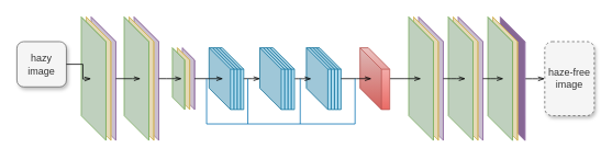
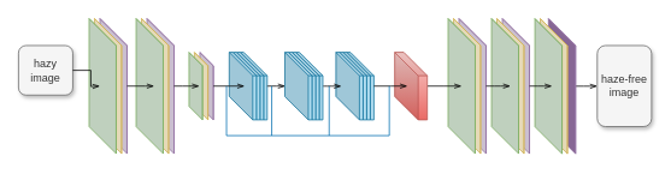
  <mxCell id="0" />
  <mxCell id="1" parent="0" />
  <mxCell id="2" value="" style="shape=cube;whiteSpace=wrap;html=1;boundedLbl=1;backgroundOutline=1;darkOpacity=0.05;darkOpacity2=0.1;size=26;shadow=0;comic=0;fillColor=#b1ddf0;strokeColor=#10739e;" parent="1" vertex="1"><mxGeometry x="265" y="57.5" width="30" height="75" as="geometry" /></mxCell>
  <mxCell id="3" value="hazy&lt;br&gt;image&lt;br&gt;" style="rounded=1;whiteSpace=wrap;html=1;fillColor=#f5f5f5;strokeColor=#666666;fontColor=#333333;shadow=1;" parent="1" vertex="1"><mxGeometry x="20" y="50" width="60" height="55" as="geometry" /></mxCell>
- <mxCell id="4" value="haze-free&lt;br&gt;image&lt;br&gt;" style="rounded=1;whiteSpace=wrap;html=1;fillColor=#f5f5f5;strokeColor=#666666;fontColor=#333333;shadow=1;dashed=1;" parent="1" vertex="1"><mxGeometry x="660" y="50" width="60" height="90" as="geometry" /></mxCell>
+ <mxCell id="4" value="haze-free&lt;br&gt;image&lt;br&gt;" style="rounded=1;whiteSpace=wrap;html=1;fillColor=#f5f5f5;strokeColor=#666666;fontColor=#333333;shadow=1;" parent="1" vertex="1"><mxGeometry x="660" y="50" width="60" height="90" as="geometry" /></mxCell>
  <mxCell id="5" value="" style="shape=cube;whiteSpace=wrap;html=1;boundedLbl=1;backgroundOutline=1;darkOpacity=0.05;darkOpacity2=0.1;size=30;shadow=0;comic=0;fillColor=#e1d5e7;strokeColor=#9673a6;" parent="1" vertex="1"><mxGeometry x="110" y="20" width="30" height="150" as="geometry" /></mxCell>
  <mxCell id="6" value="" style="shape=cube;whiteSpace=wrap;html=1;boundedLbl=1;backgroundOutline=1;darkOpacity=0.05;darkOpacity2=0.1;size=30;shadow=0;comic=0;fillColor=#fff2cc;strokeColor=#d6b656;" parent="1" vertex="1"><mxGeometry x="104" y="20" width="30" height="150" as="geometry" /></mxCell>
  <mxCell id="7" value="" style="shape=cube;whiteSpace=wrap;html=1;boundedLbl=1;backgroundOutline=1;darkOpacity=0.05;darkOpacity2=0.1;size=30;shadow=0;comic=0;fillColor=#d5e8d4;strokeColor=#82b366;" parent="1" vertex="1"><mxGeometry x="98" y="20" width="30" height="150" as="geometry" /></mxCell>
  <mxCell id="8" value="" style="shape=cube;whiteSpace=wrap;html=1;boundedLbl=1;backgroundOutline=1;darkOpacity=0.05;darkOpacity2=0.1;size=30;shadow=0;comic=0;fillColor=#e1d5e7;strokeColor=#9673a6;" parent="1" vertex="1"><mxGeometry x="162" y="20" width="30" height="150" as="geometry" /></mxCell>
  <mxCell id="9" value="" style="shape=cube;whiteSpace=wrap;html=1;boundedLbl=1;backgroundOutline=1;darkOpacity=0.05;darkOpacity2=0.1;size=30;shadow=0;comic=0;fillColor=#fff2cc;strokeColor=#d6b656;" parent="1" vertex="1"><mxGeometry x="156" y="20" width="30" height="150" as="geometry" /></mxCell>
  <mxCell id="10" value="" style="shape=cube;whiteSpace=wrap;html=1;boundedLbl=1;backgroundOutline=1;darkOpacity=0.05;darkOpacity2=0.1;size=30;shadow=0;comic=0;fillColor=#d5e8d4;strokeColor=#82b366;" parent="1" vertex="1"><mxGeometry x="150" y="20" width="30" height="150" as="geometry" /></mxCell>
  <mxCell id="11" value="" style="shape=cube;whiteSpace=wrap;html=1;boundedLbl=1;backgroundOutline=1;darkOpacity=0.05;darkOpacity2=0.1;size=30;shadow=0;comic=0;fillColor=#e1d5e7;strokeColor=#9673a6;gradientColor=none;" parent="1" vertex="1"><mxGeometry x="220.5" y="57.5" width="15" height="75" as="geometry" /></mxCell>
  <mxCell id="12" value="" style="shape=cube;whiteSpace=wrap;html=1;boundedLbl=1;backgroundOutline=1;darkOpacity=0.05;darkOpacity2=0.1;size=30;shadow=0;comic=0;fillColor=#fff2cc;strokeColor=#d6b656;gradientColor=none;" parent="1" vertex="1"><mxGeometry x="214.5" y="57.5" width="15" height="75" as="geometry" /></mxCell>
  <mxCell id="13" value="" style="shape=cube;whiteSpace=wrap;html=1;boundedLbl=1;backgroundOutline=1;darkOpacity=0.05;darkOpacity2=0.1;size=30;shadow=0;comic=0;fillColor=#d5e8d4;strokeColor=#82b366;gradientColor=none;" parent="1" vertex="1"><mxGeometry x="208.5" y="57.5" width="15" height="75" as="geometry" /></mxCell>
  <mxCell id="14" value="" style="shape=cube;whiteSpace=wrap;html=1;boundedLbl=1;backgroundOutline=1;darkOpacity=0.05;darkOpacity2=0.1;size=26;shadow=0;comic=0;fillColor=#b1ddf0;strokeColor=#10739e;" parent="1" vertex="1"><mxGeometry x="261" y="57.5" width="30" height="75" as="geometry" /></mxCell>
  <mxCell id="15" value="" style="shape=cube;whiteSpace=wrap;html=1;boundedLbl=1;backgroundOutline=1;darkOpacity=0.05;darkOpacity2=0.1;size=26;shadow=0;comic=0;fillColor=#b1ddf0;strokeColor=#10739e;" parent="1" vertex="1"><mxGeometry x="257" y="57.5" width="30" height="75" as="geometry" /></mxCell>
  <mxCell id="16" value="" style="shape=cube;whiteSpace=wrap;html=1;boundedLbl=1;backgroundOutline=1;darkOpacity=0.05;darkOpacity2=0.1;size=26;shadow=0;comic=0;fillColor=#b1ddf0;strokeColor=#10739e;" parent="1" vertex="1"><mxGeometry x="253" y="57.5" width="30" height="75" as="geometry" /></mxCell>
  <mxCell id="17" value="" style="shape=cube;whiteSpace=wrap;html=1;boundedLbl=1;backgroundOutline=1;darkOpacity=0.05;darkOpacity2=0.1;size=26;shadow=0;comic=0;fillColor=#b1ddf0;strokeColor=#10739e;" parent="1" vertex="1"><mxGeometry x="326.5" y="57.5" width="30" height="75" as="geometry" /></mxCell>
  <mxCell id="18" value="" style="shape=cube;whiteSpace=wrap;html=1;boundedLbl=1;backgroundOutline=1;darkOpacity=0.05;darkOpacity2=0.1;size=26;shadow=0;comic=0;fillColor=#b1ddf0;strokeColor=#10739e;" parent="1" vertex="1"><mxGeometry x="322.5" y="57.5" width="30" height="75" as="geometry" /></mxCell>
  <mxCell id="19" value="" style="shape=cube;whiteSpace=wrap;html=1;boundedLbl=1;backgroundOutline=1;darkOpacity=0.05;darkOpacity2=0.1;size=26;shadow=0;comic=0;fillColor=#b1ddf0;strokeColor=#10739e;" parent="1" vertex="1"><mxGeometry x="318.5" y="57.5" width="30" height="75" as="geometry" /></mxCell>
  <mxCell id="20" value="" style="shape=cube;whiteSpace=wrap;html=1;boundedLbl=1;backgroundOutline=1;darkOpacity=0.05;darkOpacity2=0.1;size=26;shadow=0;comic=0;fillColor=#b1ddf0;strokeColor=#10739e;" parent="1" vertex="1"><mxGeometry x="314.5" y="57.5" width="30" height="75" as="geometry" /></mxCell>
  <mxCell id="21" value="" style="shape=cube;whiteSpace=wrap;html=1;boundedLbl=1;backgroundOutline=1;darkOpacity=0.05;darkOpacity2=0.1;size=26;shadow=0;comic=0;fillColor=#b1ddf0;strokeColor=#10739e;" parent="1" vertex="1"><mxGeometry x="383" y="57.5" width="30" height="75" as="geometry" /></mxCell>
  <mxCell id="22" value="" style="shape=cube;whiteSpace=wrap;html=1;boundedLbl=1;backgroundOutline=1;darkOpacity=0.05;darkOpacity2=0.1;size=26;shadow=0;comic=0;fillColor=#b1ddf0;strokeColor=#10739e;" parent="1" vertex="1"><mxGeometry x="379" y="57.5" width="30" height="75" as="geometry" /></mxCell>
  <mxCell id="23" value="" style="shape=cube;whiteSpace=wrap;html=1;boundedLbl=1;backgroundOutline=1;darkOpacity=0.05;darkOpacity2=0.1;size=26;shadow=0;comic=0;fillColor=#b1ddf0;strokeColor=#10739e;" parent="1" vertex="1"><mxGeometry x="375" y="57.5" width="30" height="75" as="geometry" /></mxCell>
  <mxCell id="24" value="" style="shape=cube;whiteSpace=wrap;html=1;boundedLbl=1;backgroundOutline=1;darkOpacity=0.05;darkOpacity2=0.1;size=26;shadow=0;comic=0;fillColor=#b1ddf0;strokeColor=#10739e;" parent="1" vertex="1"><mxGeometry x="371" y="57.5" width="30" height="75" as="geometry" /></mxCell>
  <mxCell id="25" value="" style="shape=cube;whiteSpace=wrap;html=1;boundedLbl=1;backgroundOutline=1;darkOpacity=0.05;darkOpacity2=0.1;size=30;shadow=0;comic=0;fillColor=#e1d5e7;strokeColor=#9673a6;labelBackgroundColor=none;fontColor=#000000;" parent="1" vertex="1"><mxGeometry x="507" y="20" width="30" height="150" as="geometry" /></mxCell>
  <mxCell id="26" value="" style="shape=cube;whiteSpace=wrap;html=1;boundedLbl=1;backgroundOutline=1;darkOpacity=0.05;darkOpacity2=0.1;size=30;shadow=0;comic=0;fillColor=#fff2cc;strokeColor=#d6b656;labelBackgroundColor=none;fontColor=#000000;" parent="1" vertex="1"><mxGeometry x="501" y="20" width="30" height="150" as="geometry" /></mxCell>
  <mxCell id="27" value="" style="shape=cube;whiteSpace=wrap;html=1;boundedLbl=1;backgroundOutline=1;darkOpacity=0.05;darkOpacity2=0.1;size=30;shadow=0;comic=0;fillColor=#d5e8d4;strokeColor=#82b366;labelBackgroundColor=none;fontColor=#000000;" parent="1" vertex="1"><mxGeometry x="495" y="20" width="30" height="150" as="geometry" /></mxCell>
  <mxCell id="28" value="" style="shape=cube;whiteSpace=wrap;html=1;boundedLbl=1;backgroundOutline=1;darkOpacity=0.05;darkOpacity2=0.1;size=30;shadow=0;comic=0;fillColor=#e1d5e7;strokeColor=#9673a6;labelBackgroundColor=none;fontColor=#000000;" parent="1" vertex="1"><mxGeometry x="555" y="20" width="30" height="150" as="geometry" /></mxCell>
  <mxCell id="29" value="" style="shape=cube;whiteSpace=wrap;html=1;boundedLbl=1;backgroundOutline=1;darkOpacity=0.05;darkOpacity2=0.1;size=30;shadow=0;comic=0;fillColor=#fff2cc;strokeColor=#d6b656;labelBackgroundColor=none;fontColor=#000000;" parent="1" vertex="1"><mxGeometry x="549" y="20" width="30" height="150" as="geometry" /></mxCell>
  <mxCell id="30" value="" style="shape=cube;whiteSpace=wrap;html=1;boundedLbl=1;backgroundOutline=1;darkOpacity=0.05;darkOpacity2=0.1;size=30;shadow=0;comic=0;fillColor=#d5e8d4;strokeColor=#82b366;labelBackgroundColor=none;fontColor=#000000;" parent="1" vertex="1"><mxGeometry x="543" y="20" width="30" height="150" as="geometry" /></mxCell>
  <mxCell id="31" value="" style="edgeStyle=orthogonalEdgeStyle;curved=1;jumpSize=3;orthogonalLoop=1;jettySize=auto;html=1;endArrow=openThin;endFill=0;strokeColor=#000000;fontColor=#000000;" parent="1" source="32" target="4" edge="1"><mxGeometry relative="1" as="geometry" /></mxCell>
  <mxCell id="32" value="" style="shape=cube;whiteSpace=wrap;html=1;boundedLbl=1;backgroundOutline=1;darkOpacity=0.05;darkOpacity2=0.1;size=30;shadow=0;comic=0;fillColor=#9673A6;strokeColor=#9673a6;labelBackgroundColor=none;fontColor=#000000;" parent="1" vertex="1"><mxGeometry x="606" y="20.121" width="30" height="150" as="geometry" /></mxCell>
  <mxCell id="33" value="" style="shape=cube;whiteSpace=wrap;html=1;boundedLbl=1;backgroundOutline=1;darkOpacity=0.05;darkOpacity2=0.1;size=30;shadow=0;comic=0;fillColor=#fff2cc;strokeColor=#d6b656;labelBackgroundColor=none;fontColor=#000000;" parent="1" vertex="1"><mxGeometry x="597" y="20.121" width="30" height="150" as="geometry" /></mxCell>
  <mxCell id="34" value="" style="shape=cube;whiteSpace=wrap;html=1;boundedLbl=1;backgroundOutline=1;darkOpacity=0.05;darkOpacity2=0.1;size=30;shadow=0;comic=0;fillColor=#d5e8d4;strokeColor=#82b366;labelBackgroundColor=none;fontColor=#000000;" parent="1" vertex="1"><mxGeometry x="591" y="20.121" width="30" height="150" as="geometry" /></mxCell>
  <mxCell id="35" value="" style="edgeStyle=orthogonalEdgeStyle;curved=1;jumpSize=3;orthogonalLoop=1;jettySize=auto;html=1;endArrow=openThin;endFill=0;strokeColor=#000000;fontColor=#000000;" parent="1" source="36" edge="1"><mxGeometry relative="1" as="geometry"><mxPoint x="510" y="95" as="targetPoint" /></mxGeometry></mxCell>
  <mxCell id="36" value="" style="shape=cube;whiteSpace=wrap;html=1;boundedLbl=1;backgroundOutline=1;darkOpacity=0.05;darkOpacity2=0.1;size=26;shadow=0;comic=0;fillColor=#f8cecc;labelBackgroundColor=none;strokeColor=#b85450;gradientColor=#ea6b66;" parent="1" vertex="1"><mxGeometry x="436" y="57.5" width="36" height="75" as="geometry" /></mxCell>
  <mxCell id="37" value="" style="edgeStyle=orthogonalEdgeStyle;rounded=0;orthogonalLoop=1;jettySize=auto;html=1;endArrow=openThin;endFill=0;strokeColor=#000000;fontColor=#000000;" parent="1" source="3" edge="1"><mxGeometry relative="1" as="geometry"><mxPoint x="110" y="95" as="targetPoint" /></mxGeometry></mxCell>
  <mxCell id="38" value="" style="edgeStyle=orthogonalEdgeStyle;rounded=0;orthogonalLoop=1;jettySize=auto;html=1;endArrow=openThin;endFill=0;strokeColor=#000000;fontColor=#000000;" parent="1" source="5" edge="1"><mxGeometry relative="1" as="geometry"><mxPoint x="170" y="95" as="targetPoint" /></mxGeometry></mxCell>
  <mxCell id="39" value="" style="edgeStyle=orthogonalEdgeStyle;orthogonalLoop=1;jettySize=auto;html=1;endArrow=openThin;endFill=0;strokeColor=#000000;fontColor=#000000;jumpSize=3;curved=1;" parent="1" source="8" edge="1"><mxGeometry relative="1" as="geometry"><mxPoint x="220" y="95" as="targetPoint" /></mxGeometry></mxCell>
  <mxCell id="40" value="" style="edgeStyle=orthogonalEdgeStyle;curved=1;jumpSize=3;orthogonalLoop=1;jettySize=auto;html=1;endArrow=openThin;endFill=0;strokeColor=#000000;fontColor=#000000;" parent="1" source="11" edge="1"><mxGeometry relative="1" as="geometry"><mxPoint x="270" y="95" as="targetPoint" /></mxGeometry></mxCell>
  <mxCell id="41" value="" style="edgeStyle=orthogonalEdgeStyle;curved=1;jumpSize=3;orthogonalLoop=1;jettySize=auto;html=1;endArrow=openThin;endFill=0;strokeColor=#000000;fontColor=#000000;" parent="1" source="21" edge="1"><mxGeometry relative="1" as="geometry"><mxPoint x="450" y="95" as="targetPoint" /></mxGeometry></mxCell>
  <mxCell id="42" value="" style="edgeStyle=orthogonalEdgeStyle;curved=1;jumpSize=3;orthogonalLoop=1;jettySize=auto;html=1;endArrow=openThin;endFill=0;strokeColor=#000000;fontColor=#000000;" parent="1" source="25" edge="1"><mxGeometry relative="1" as="geometry"><mxPoint x="564" y="95" as="targetPoint" /></mxGeometry></mxCell>
  <mxCell id="43" value="" style="edgeStyle=orthogonalEdgeStyle;curved=1;jumpSize=3;orthogonalLoop=1;jettySize=auto;html=1;endArrow=openThin;endFill=0;strokeColor=#000000;fontColor=#000000;" parent="1" source="28" edge="1"><mxGeometry relative="1" as="geometry"><mxPoint x="610" y="95" as="targetPoint" /></mxGeometry></mxCell>
  <mxCell id="44" value="" style="edgeStyle=orthogonalEdgeStyle;curved=1;jumpSize=3;orthogonalLoop=1;jettySize=auto;html=1;endArrow=openThin;endFill=0;strokeColor=#000000;fontColor=#000000;" parent="1" source="2" edge="1"><mxGeometry relative="1" as="geometry"><mxPoint x="315" y="95" as="targetPoint" /><Array as="points" /></mxGeometry></mxCell>
  <mxCell id="45" value="" style="edgeStyle=orthogonalEdgeStyle;curved=1;jumpSize=3;orthogonalLoop=1;jettySize=auto;html=1;endArrow=openThin;endFill=0;strokeColor=#000000;fontColor=#000000;" parent="1" edge="1"><mxGeometry relative="1" as="geometry"><mxPoint x="357" y="95.065" as="sourcePoint" /><mxPoint x="377" y="95" as="targetPoint" /><Array as="points" /></mxGeometry></mxCell>
  <mxCell id="46" value="" style="endArrow=none;html=1;strokeColor=#006EAF;fontColor=#000000;fillColor=#1ba1e2;" parent="1" edge="1"><mxGeometry width="50" height="50" relative="1" as="geometry"><mxPoint x="250" y="150" as="sourcePoint" /><mxPoint x="250" y="95" as="targetPoint" /></mxGeometry></mxCell>
  <mxCell id="47" value="" style="endArrow=none;html=1;strokeColor=#006EAF;fontColor=#000000;fillColor=#1ba1e2;" parent="1" edge="1"><mxGeometry width="50" height="50" relative="1" as="geometry"><mxPoint x="300" y="150" as="sourcePoint" /><mxPoint x="300" y="95" as="targetPoint" /></mxGeometry></mxCell>
  <mxCell id="48" value="" style="endArrow=none;html=1;strokeColor=#006EAF;fontColor=#000000;fillColor=#1ba1e2;" parent="1" edge="1"><mxGeometry width="50" height="50" relative="1" as="geometry"><mxPoint x="363.5" y="150" as="sourcePoint" /><mxPoint x="363.5" y="95" as="targetPoint" /></mxGeometry></mxCell>
  <mxCell id="49" value="" style="endArrow=none;html=1;strokeColor=#006EAF;fontColor=#000000;fillColor=#1ba1e2;" parent="1" edge="1"><mxGeometry width="50" height="50" relative="1" as="geometry"><mxPoint x="430" y="150" as="sourcePoint" /><mxPoint x="430" y="95" as="targetPoint" /></mxGeometry></mxCell>
  <mxCell id="50" value="" style="endArrow=none;html=1;strokeColor=#006EAF;fontColor=#000000;fillColor=#1ba1e2;" parent="1" edge="1"><mxGeometry width="50" height="50" relative="1" as="geometry"><mxPoint x="250" y="150" as="sourcePoint" /><mxPoint x="430" y="150" as="targetPoint" /></mxGeometry></mxCell>
